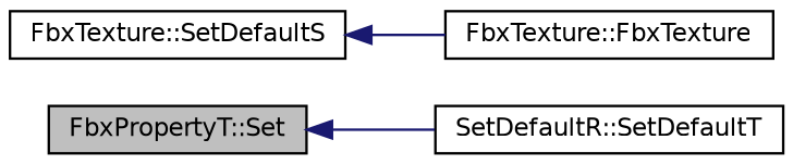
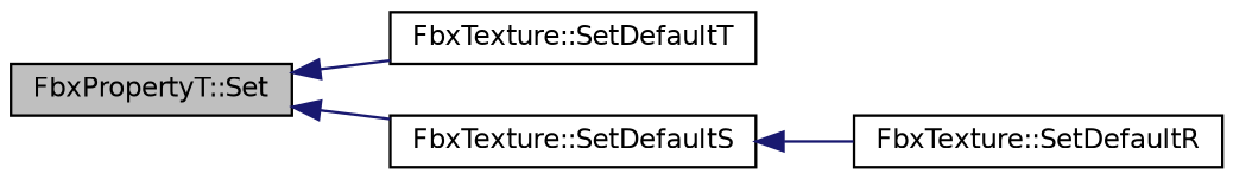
  digraph {
    rankdir=LR
    node [color=black fillcolor=white fontname=Helvetica fontsize=10 shape=record style=filled]
    edge [color=midnightblue dir=back fontname=Helvetica fontsize=10 labelfontname=Helvetica labelfontsize=10 style=solid]
    n1 [fillcolor=grey75 fontcolor=black height=0.2 label="FbxPropertyT::Set" width=0.4]
-   n2 [height=0.2 label="SetDefaultR::SetDefaultT" width=0.4]
+   n2 [height=0.2 label="FbxTexture::SetDefaultT" width=0.4]
    n3 [height=0.2 label="FbxTexture::SetDefaultS" width=0.4]
-   n4 [height=0.2 label="FbxTexture::FbxTexture" width=0.4]
+   n4 [height=0.2 label="FbxTexture::SetDefaultR" width=0.4]
    n1 -> n2
+   n1 -> n3
    n3 -> n4
  }
